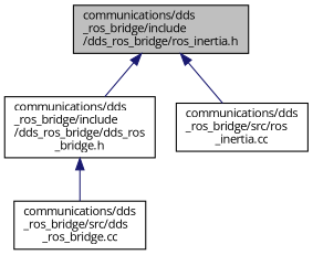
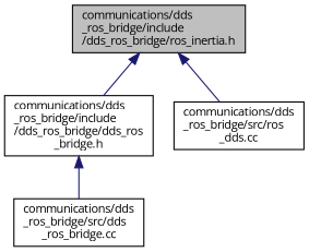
  digraph {
    fontname="Open Sans"
    node [color=black fillcolor=white fontname="Open Sans" fontsize=10 shape=record style=filled]
    edge [color=midnightblue dir=back fontname="Open Sans" fontsize=10 labelfontname=Helvetica labelfontsize=10 style=solid]
    n1 [fillcolor=grey75 fontcolor=black height=0.2 label="communications/dds\l_ros_bridge/include\l/dds_ros_bridge/ros_inertia.h" width=0.4]
    n2 [height=0.2 label="communications/dds\l_ros_bridge/include\l/dds_ros_bridge/dds_ros\l_bridge.h" width=0.4]
-   n3 [height=0.2 label="communications/dds\l_ros_bridge/src/ros\l_inertia.cc" width=0.4]
+   n3 [height=0.2 label="communications/dds\l_ros_bridge/src/ros\l_dds.cc" width=0.4]
    n4 [height=0.2 label="communications/dds\l_ros_bridge/src/dds\l_ros_bridge.cc" width=0.4]
    n1 -> n2
    n1 -> n3
    n2 -> n4
  }
